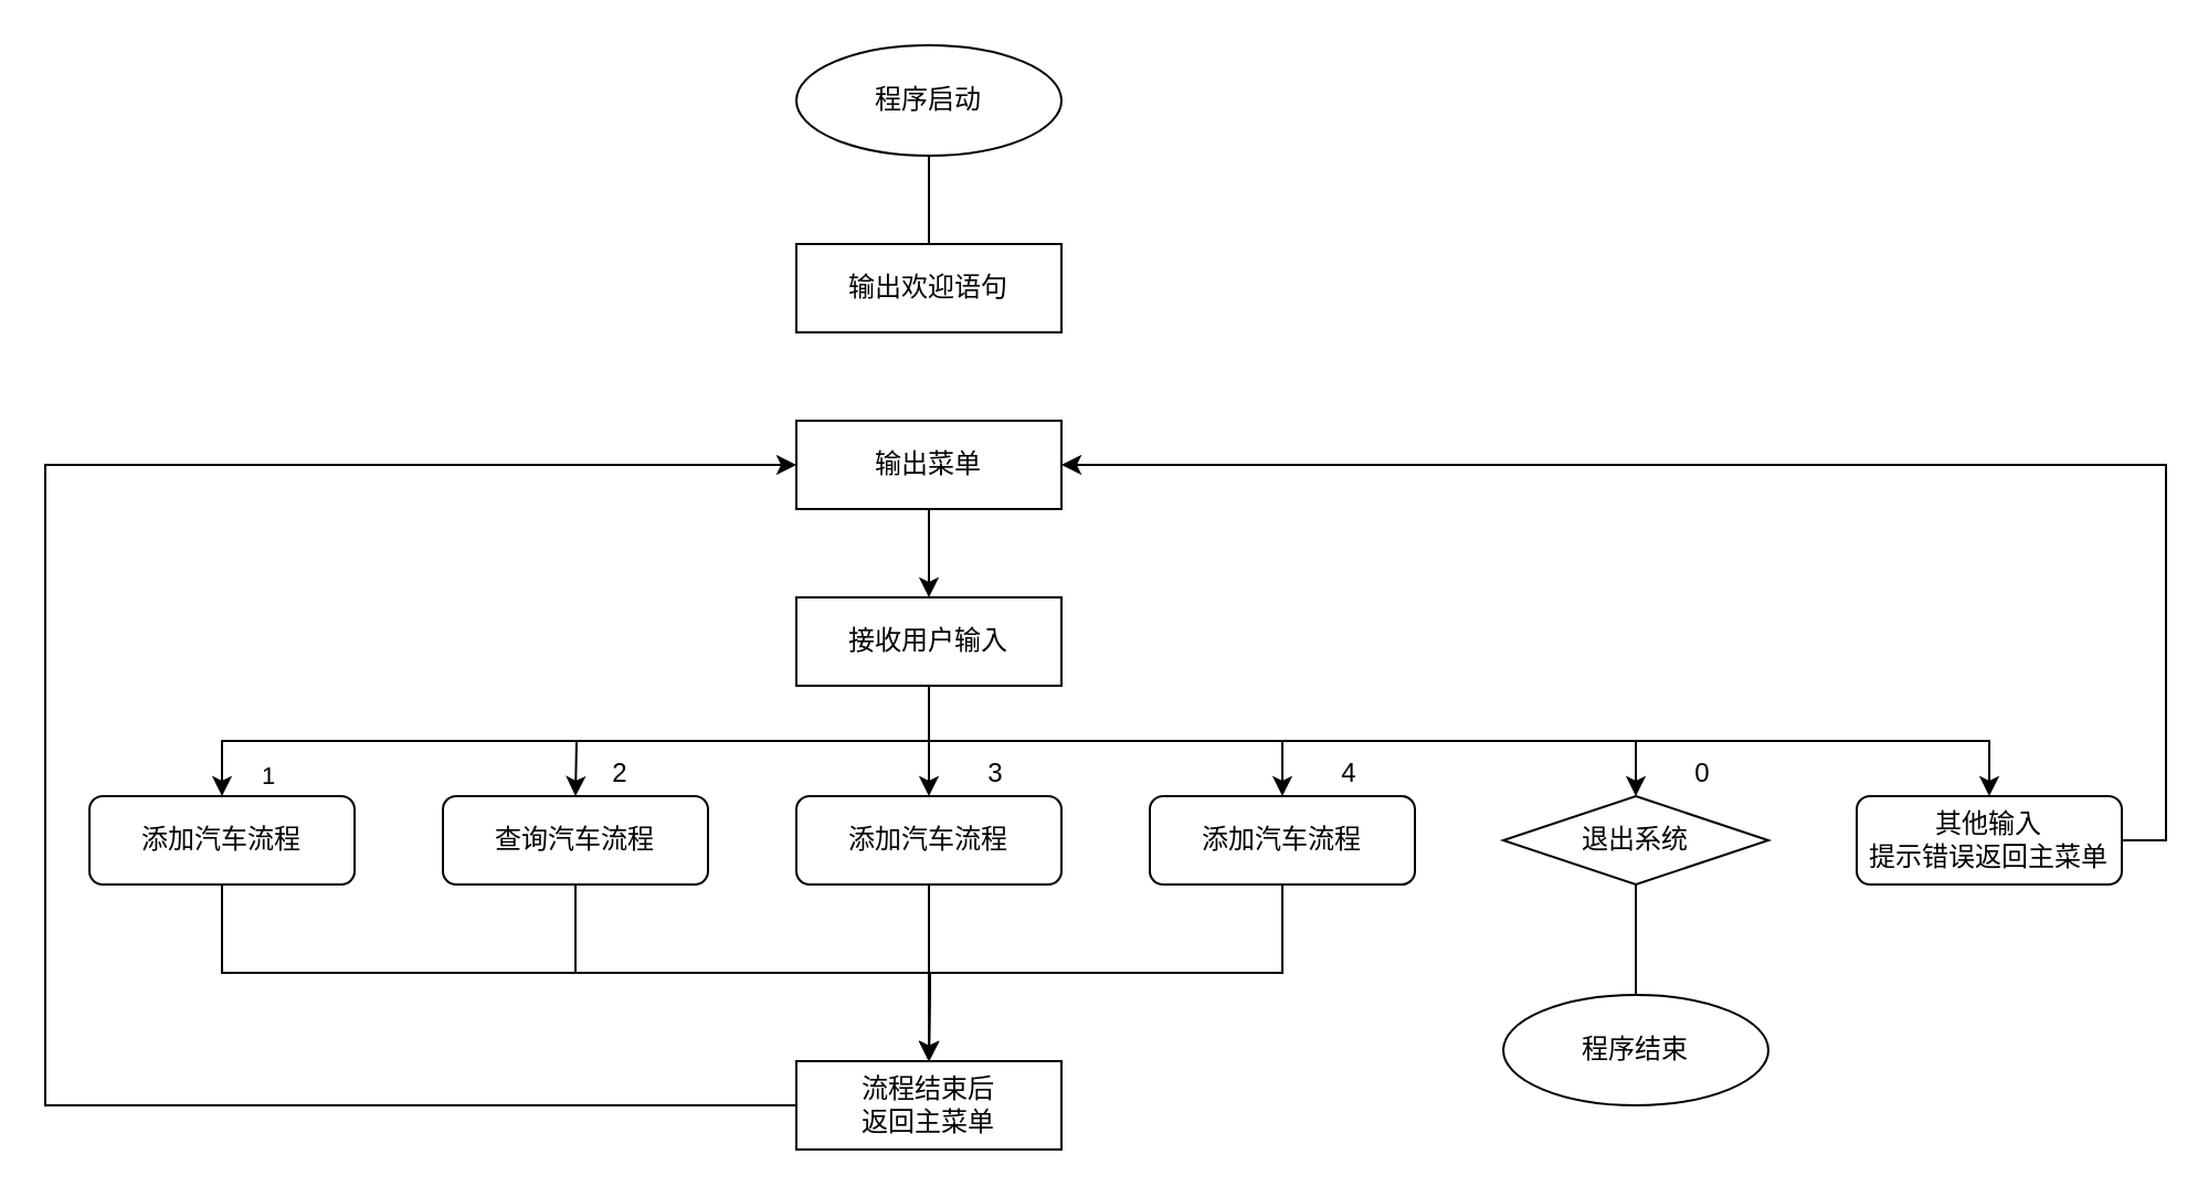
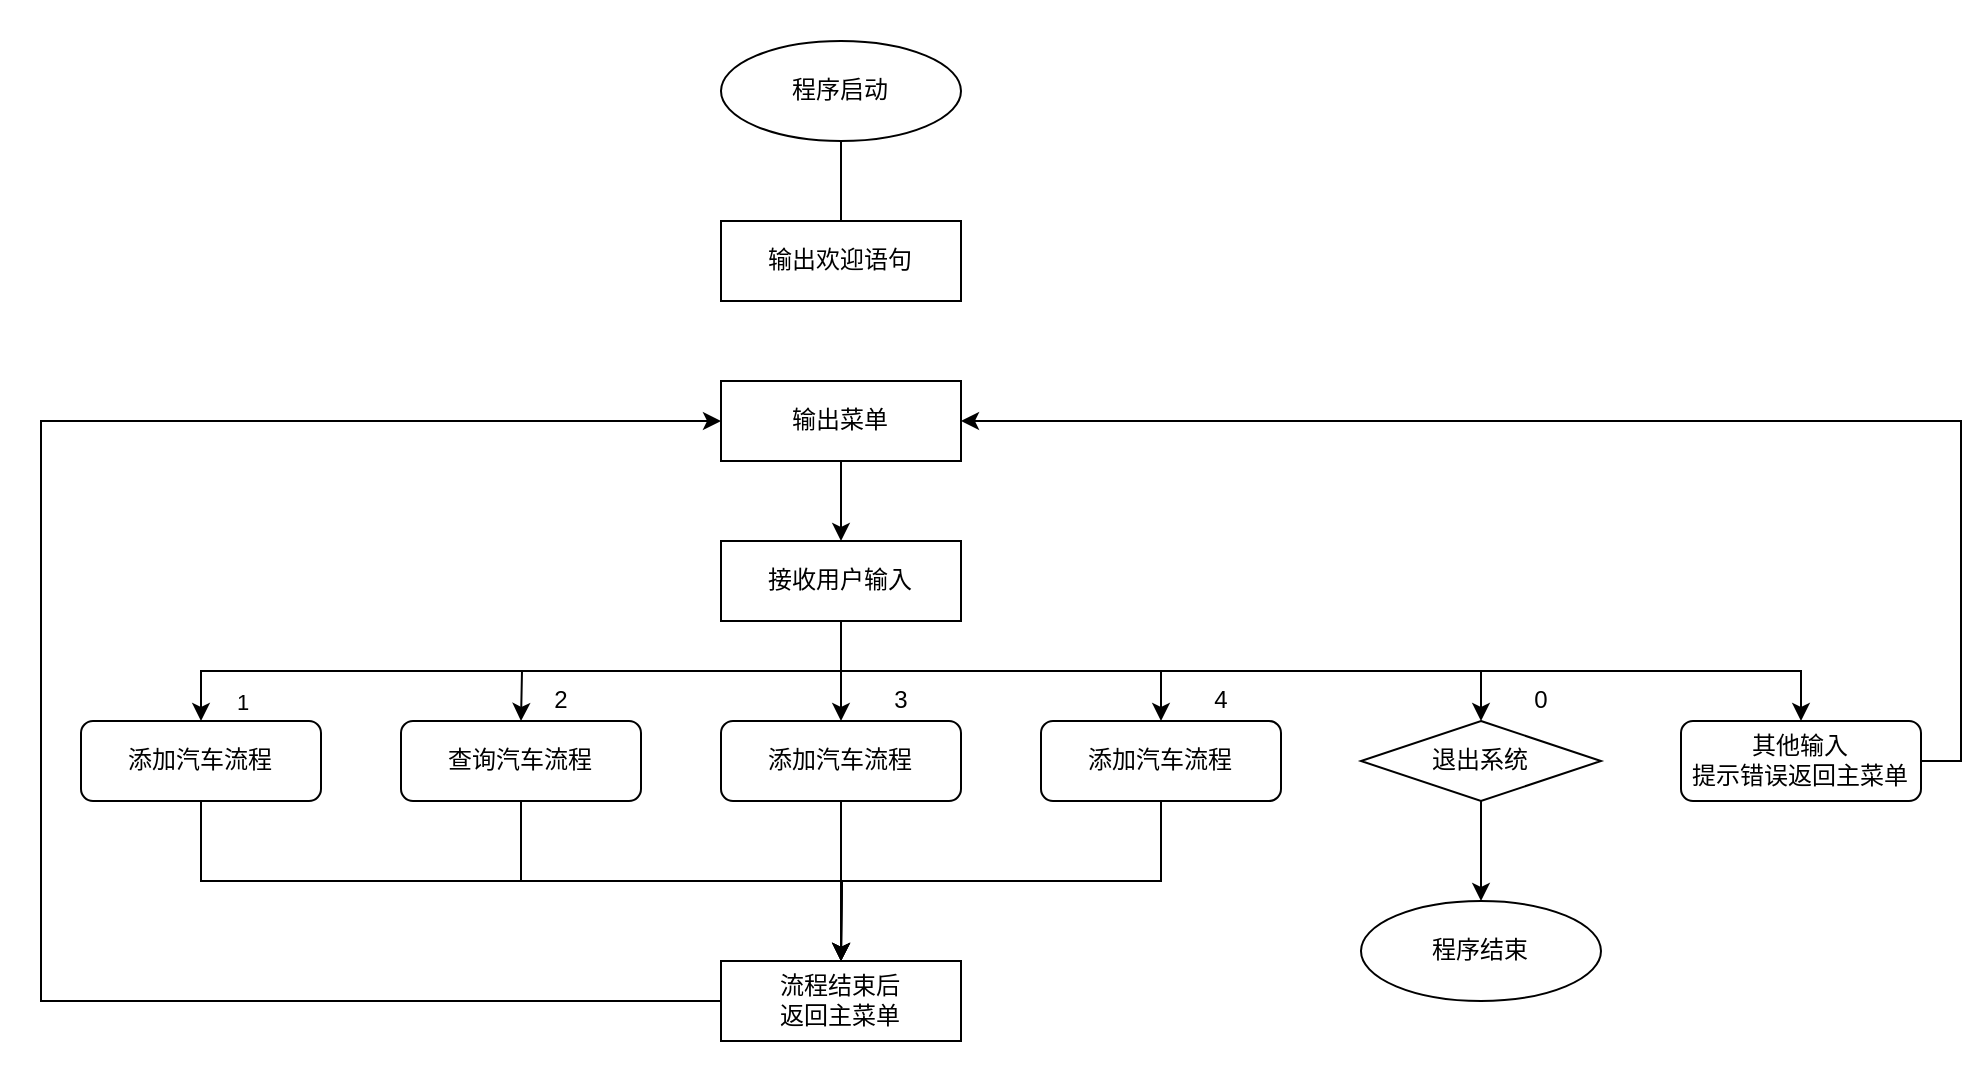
  <mxCell id="0" />
  <mxCell id="1" parent="0" />
  <mxCell id="2" style="edgeStyle=orthogonalEdgeStyle;rounded=0;orthogonalLoop=1;jettySize=auto;html=1;exitX=0.5;exitY=1;exitDx=0;exitDy=0;entryX=0.5;entryY=0;entryDx=0;entryDy=0;" parent="1" edge="1"><mxGeometry relative="1" as="geometry"><mxPoint x="420" y="70" as="sourcePoint" /><mxPoint x="420" y="120" as="targetPoint" /></mxGeometry></mxCell>
  <mxCell id="3" style="edgeStyle=orthogonalEdgeStyle;rounded=0;orthogonalLoop=1;jettySize=auto;html=1;exitX=0.5;exitY=1;exitDx=0;exitDy=0;entryX=0.5;entryY=0;entryDx=0;entryDy=0;" parent="1" source="15" target="6" edge="1"><mxGeometry relative="1" as="geometry"><mxPoint x="240" y="340" as="sourcePoint" /></mxGeometry></mxCell>
  <mxCell id="4" value="1" style="edgeLabel;html=1;align=center;verticalAlign=middle;resizable=0;points=[];" parent="3" vertex="1" connectable="0"><mxGeometry x="0.741" y="1" relative="1" as="geometry"><mxPoint x="-3" y="14" as="offset" /></mxGeometry></mxCell>
  <mxCell id="5" style="edgeStyle=orthogonalEdgeStyle;rounded=0;orthogonalLoop=1;jettySize=auto;html=1;exitX=0.5;exitY=1;exitDx=0;exitDy=0;" parent="1" source="6" target="31" edge="1"><mxGeometry relative="1" as="geometry" /></mxCell>
  <mxCell id="6" value="添加汽车流程" style="rounded=1;whiteSpace=wrap;html=1;" parent="1" vertex="1"><mxGeometry x="40" y="360" width="120" height="40" as="geometry" /></mxCell>
  <mxCell id="7" value="输出欢迎语句" style="rounded=0;whiteSpace=wrap;html=1;" parent="1" vertex="1"><mxGeometry x="360" y="110" width="120" height="40" as="geometry" /></mxCell>
  <mxCell id="8" style="edgeStyle=orthogonalEdgeStyle;rounded=0;orthogonalLoop=1;jettySize=auto;html=1;exitX=0.5;exitY=1;exitDx=0;exitDy=0;entryX=0.5;entryY=0;entryDx=0;entryDy=0;" parent="1" source="9" target="15" edge="1"><mxGeometry relative="1" as="geometry" /></mxCell>
  <mxCell id="9" value="输出菜单" style="rounded=0;whiteSpace=wrap;html=1;" parent="1" vertex="1"><mxGeometry x="360" y="190" width="120" height="40" as="geometry" /></mxCell>
  <mxCell id="10" style="edgeStyle=orthogonalEdgeStyle;rounded=0;orthogonalLoop=1;jettySize=auto;html=1;exitX=0.5;exitY=1;exitDx=0;exitDy=0;" parent="1" source="15" edge="1"><mxGeometry relative="1" as="geometry"><mxPoint x="260" y="360" as="targetPoint" /></mxGeometry></mxCell>
  <mxCell id="11" style="edgeStyle=orthogonalEdgeStyle;rounded=0;orthogonalLoop=1;jettySize=auto;html=1;exitX=0.5;exitY=1;exitDx=0;exitDy=0;entryX=0.5;entryY=0;entryDx=0;entryDy=0;" parent="1" source="15" target="19" edge="1"><mxGeometry relative="1" as="geometry" /></mxCell>
  <mxCell id="12" style="edgeStyle=orthogonalEdgeStyle;rounded=0;orthogonalLoop=1;jettySize=auto;html=1;exitX=0.5;exitY=1;exitDx=0;exitDy=0;entryX=0.5;entryY=0;entryDx=0;entryDy=0;" parent="1" source="15" target="21" edge="1"><mxGeometry relative="1" as="geometry" /></mxCell>
  <mxCell id="13" style="edgeStyle=orthogonalEdgeStyle;rounded=0;orthogonalLoop=1;jettySize=auto;html=1;exitX=0.5;exitY=1;exitDx=0;exitDy=0;entryX=0.5;entryY=0;entryDx=0;entryDy=0;" parent="1" source="15" target="23" edge="1"><mxGeometry relative="1" as="geometry" /></mxCell>
  <mxCell id="14" style="edgeStyle=orthogonalEdgeStyle;rounded=0;orthogonalLoop=1;jettySize=auto;html=1;exitX=0.5;exitY=1;exitDx=0;exitDy=0;entryX=0.5;entryY=0;entryDx=0;entryDy=0;" parent="1" source="15" target="33" edge="1"><mxGeometry relative="1" as="geometry" /></mxCell>
  <mxCell id="15" value="接收用户输入" style="rounded=0;whiteSpace=wrap;html=1;" parent="1" vertex="1"><mxGeometry x="360" y="270" width="120" height="40" as="geometry" /></mxCell>
  <mxCell id="16" style="edgeStyle=orthogonalEdgeStyle;rounded=0;orthogonalLoop=1;jettySize=auto;html=1;exitX=0.5;exitY=1;exitDx=0;exitDy=0;" parent="1" source="17" edge="1"><mxGeometry relative="1" as="geometry"><mxPoint x="420" y="480" as="targetPoint" /></mxGeometry></mxCell>
  <mxCell id="17" value="查询汽车流程" style="rounded=1;whiteSpace=wrap;html=1;" parent="1" vertex="1"><mxGeometry x="200" y="360" width="120" height="40" as="geometry" /></mxCell>
  <mxCell id="18" style="edgeStyle=orthogonalEdgeStyle;rounded=0;orthogonalLoop=1;jettySize=auto;html=1;exitX=0.5;exitY=1;exitDx=0;exitDy=0;entryX=0.5;entryY=0;entryDx=0;entryDy=0;" parent="1" source="19" target="31" edge="1"><mxGeometry relative="1" as="geometry" /></mxCell>
  <mxCell id="19" value="添加汽车流程" style="rounded=1;whiteSpace=wrap;html=1;" parent="1" vertex="1"><mxGeometry x="360" y="360" width="120" height="40" as="geometry" /></mxCell>
  <mxCell id="20" style="edgeStyle=orthogonalEdgeStyle;rounded=0;orthogonalLoop=1;jettySize=auto;html=1;exitX=0.5;exitY=1;exitDx=0;exitDy=0;" parent="1" source="21" edge="1"><mxGeometry relative="1" as="geometry"><mxPoint x="420" y="480" as="targetPoint" /></mxGeometry></mxCell>
  <mxCell id="21" value="添加汽车流程" style="rounded=1;whiteSpace=wrap;html=1;" parent="1" vertex="1"><mxGeometry x="520" y="360" width="120" height="40" as="geometry" /></mxCell>
- <mxCell id="22" style="edgeStyle=orthogonalEdgeStyle;rounded=0;orthogonalLoop=1;jettySize=auto;html=1;exitX=0.5;exitY=1;exitDx=0;exitDy=0;endArrow=none;" parent="1" source="23" target="28" edge="1"><mxGeometry relative="1" as="geometry" /></mxCell>
+ <mxCell id="22" style="edgeStyle=orthogonalEdgeStyle;rounded=0;orthogonalLoop=1;jettySize=auto;html=1;exitX=0.5;exitY=1;exitDx=0;exitDy=0;" parent="1" source="23" target="28" edge="1"><mxGeometry relative="1" as="geometry" /></mxCell>
  <mxCell id="23" value="退出系统" style="rhombus;whiteSpace=wrap;html=1;" parent="1" vertex="1"><mxGeometry x="680" y="360" width="120" height="40" as="geometry" /></mxCell>
  <mxCell id="24" value="2" style="text;html=1;align=center;verticalAlign=middle;resizable=0;points=[];autosize=1;" parent="1" vertex="1"><mxGeometry x="270" y="340" width="20" height="20" as="geometry" /></mxCell>
  <mxCell id="25" value="3" style="text;html=1;align=center;verticalAlign=middle;resizable=0;points=[];autosize=1;" parent="1" vertex="1"><mxGeometry x="440" y="340" width="20" height="20" as="geometry" /></mxCell>
  <mxCell id="26" value="4" style="text;html=1;align=center;verticalAlign=middle;resizable=0;points=[];autosize=1;" parent="1" vertex="1"><mxGeometry x="600" y="340" width="20" height="20" as="geometry" /></mxCell>
  <mxCell id="27" value="0" style="text;html=1;align=center;verticalAlign=middle;resizable=0;points=[];autosize=1;" parent="1" vertex="1"><mxGeometry x="760" y="340" width="20" height="20" as="geometry" /></mxCell>
  <mxCell id="28" value="程序结束" style="ellipse;whiteSpace=wrap;html=1;" parent="1" vertex="1"><mxGeometry x="680" y="450" width="120" height="50" as="geometry" /></mxCell>
  <mxCell id="29" value="&lt;span&gt;程序启动&lt;/span&gt;" style="ellipse;whiteSpace=wrap;html=1;" parent="1" vertex="1"><mxGeometry x="360" y="20" width="120" height="50" as="geometry" /></mxCell>
  <mxCell id="30" style="edgeStyle=orthogonalEdgeStyle;rounded=0;orthogonalLoop=1;jettySize=auto;html=1;entryX=0;entryY=0.5;entryDx=0;entryDy=0;" parent="1" source="31" target="9" edge="1"><mxGeometry relative="1" as="geometry"><mxPoint x="30" y="210" as="targetPoint" /><Array as="points"><mxPoint y="500" x="20" /><mxPoint y="210" x="20" /></Array></mxGeometry></mxCell>
  <mxCell id="31" value="流程结束后&lt;br&gt;返回主菜单" style="rounded=0;whiteSpace=wrap;html=1;" parent="1" vertex="1"><mxGeometry x="360" y="480" width="120" height="40" as="geometry" /></mxCell>
  <mxCell id="32" style="edgeStyle=orthogonalEdgeStyle;rounded=0;orthogonalLoop=1;jettySize=auto;html=1;exitX=1;exitY=0.5;exitDx=0;exitDy=0;entryX=1;entryY=0.5;entryDx=0;entryDy=0;" parent="1" source="33" target="9" edge="1"><mxGeometry relative="1" as="geometry" /></mxCell>
  <mxCell id="33" value="其他输入&lt;br&gt;提示错误返回主菜单" style="rounded=1;whiteSpace=wrap;html=1;" parent="1" vertex="1"><mxGeometry x="840" y="360" width="120" height="40" as="geometry" /></mxCell>
